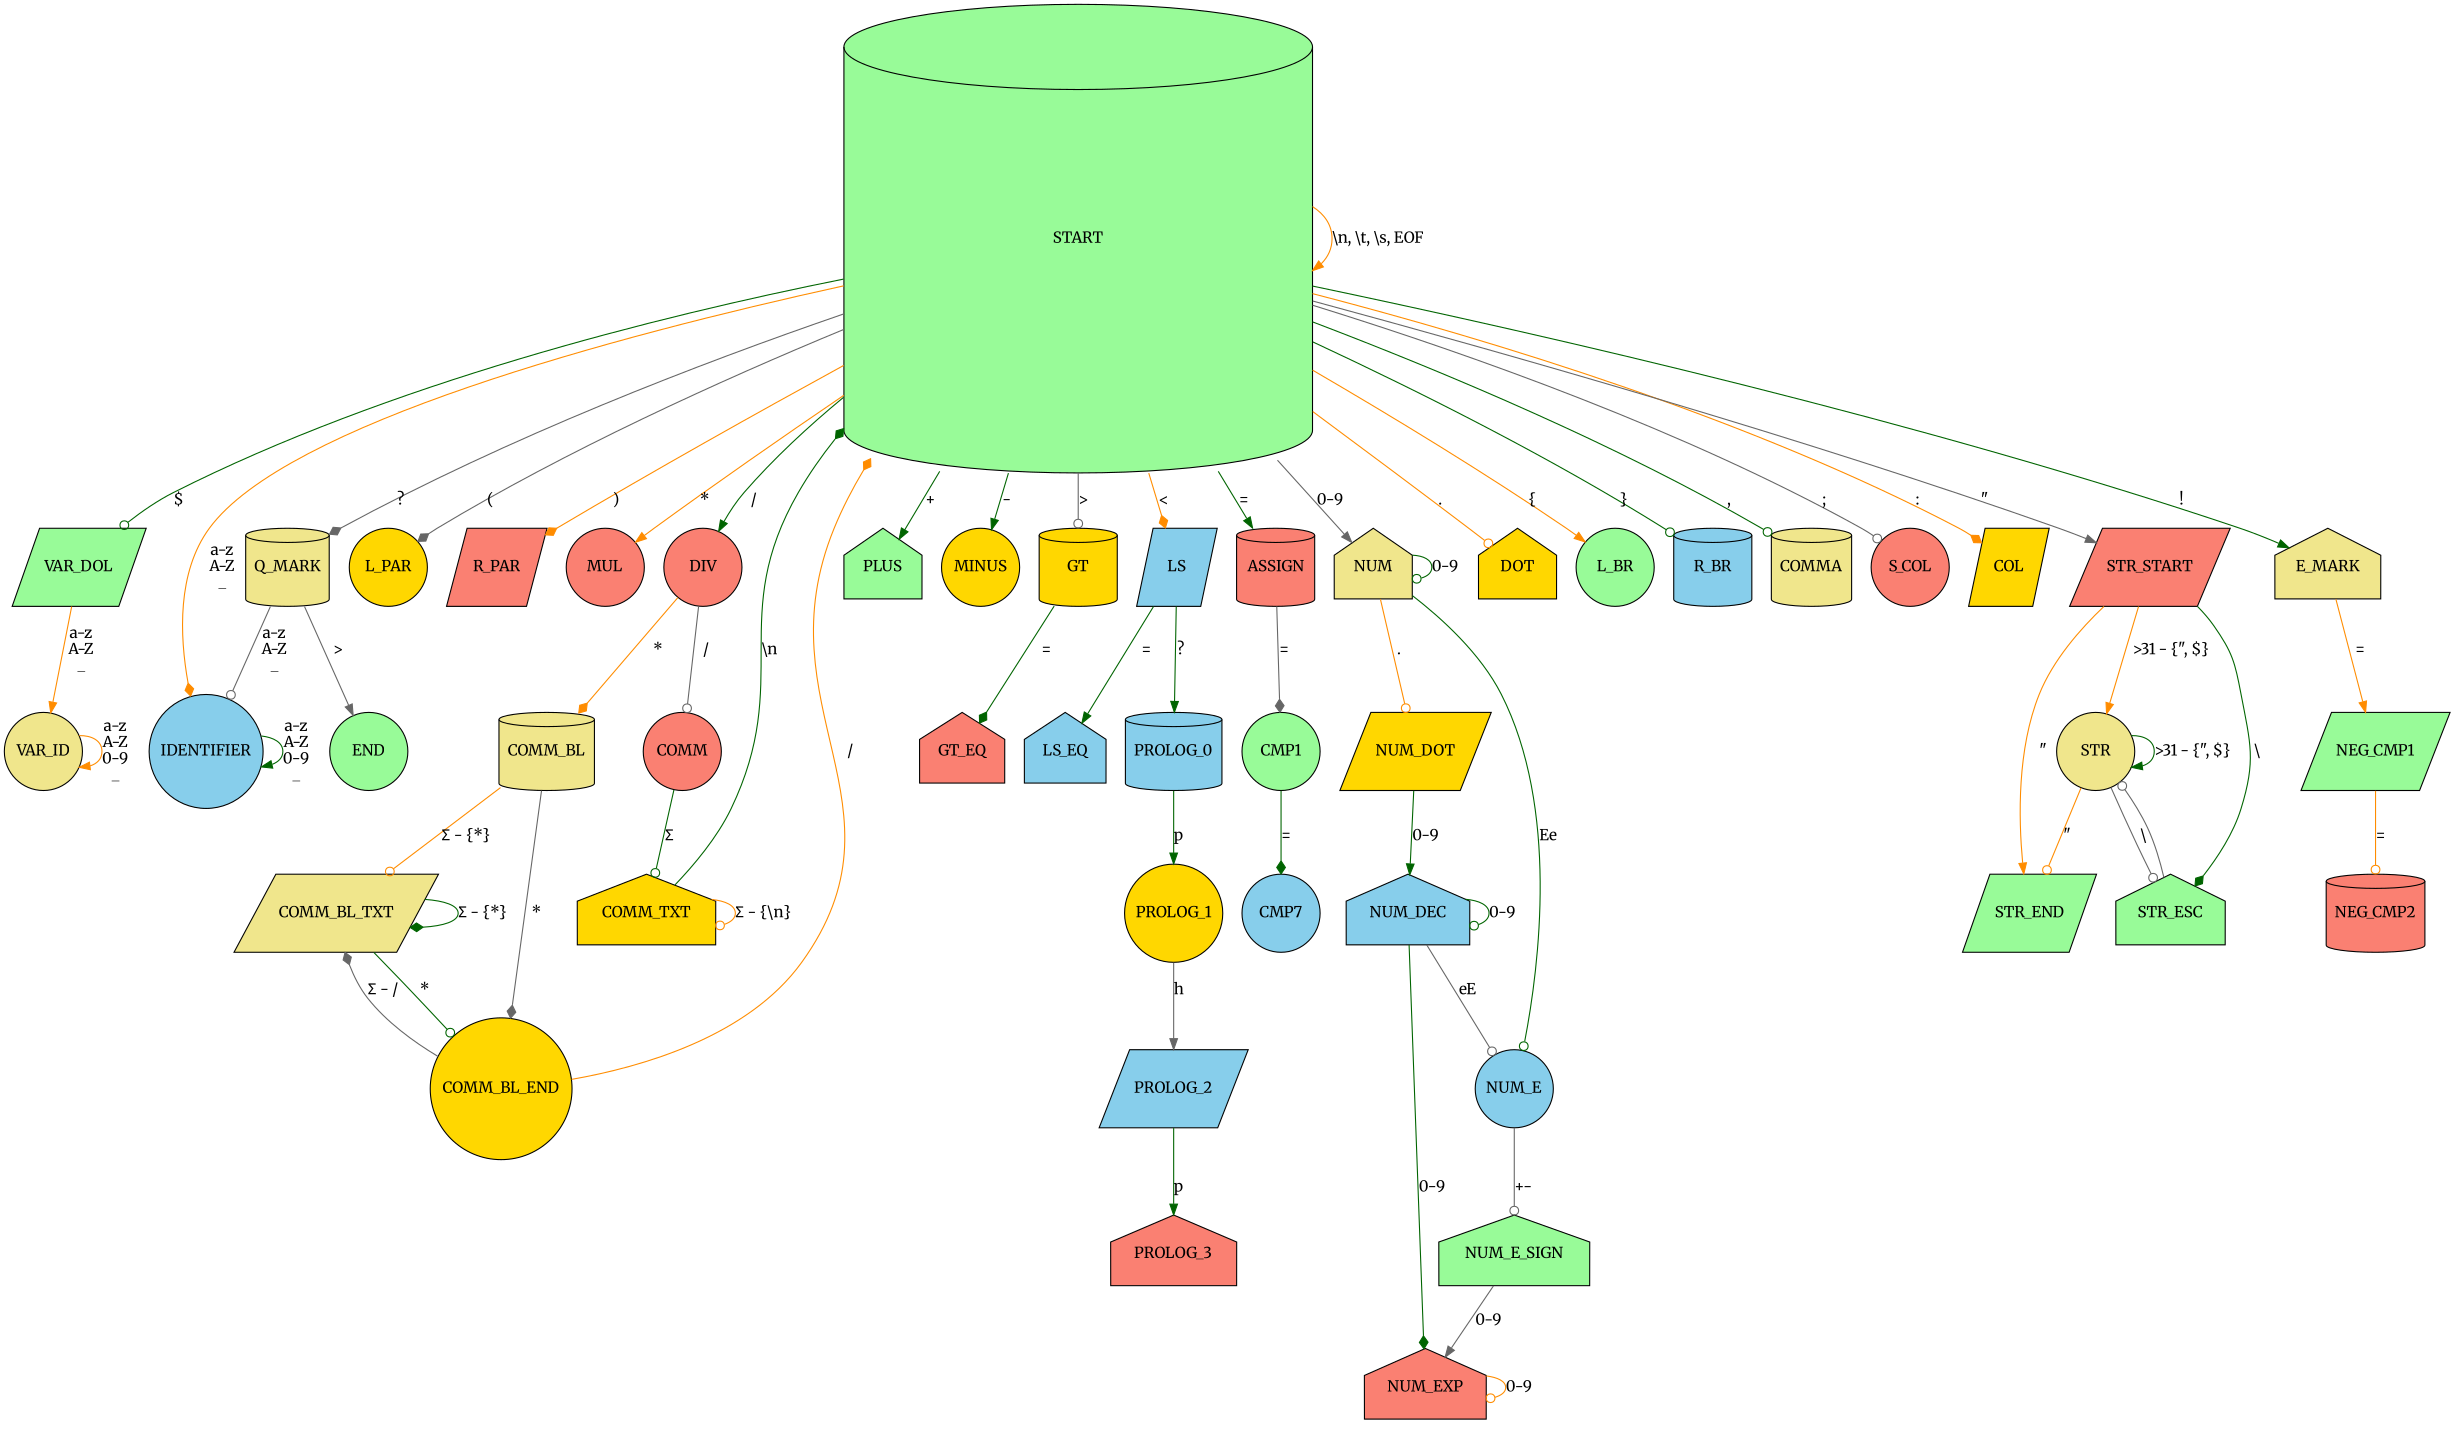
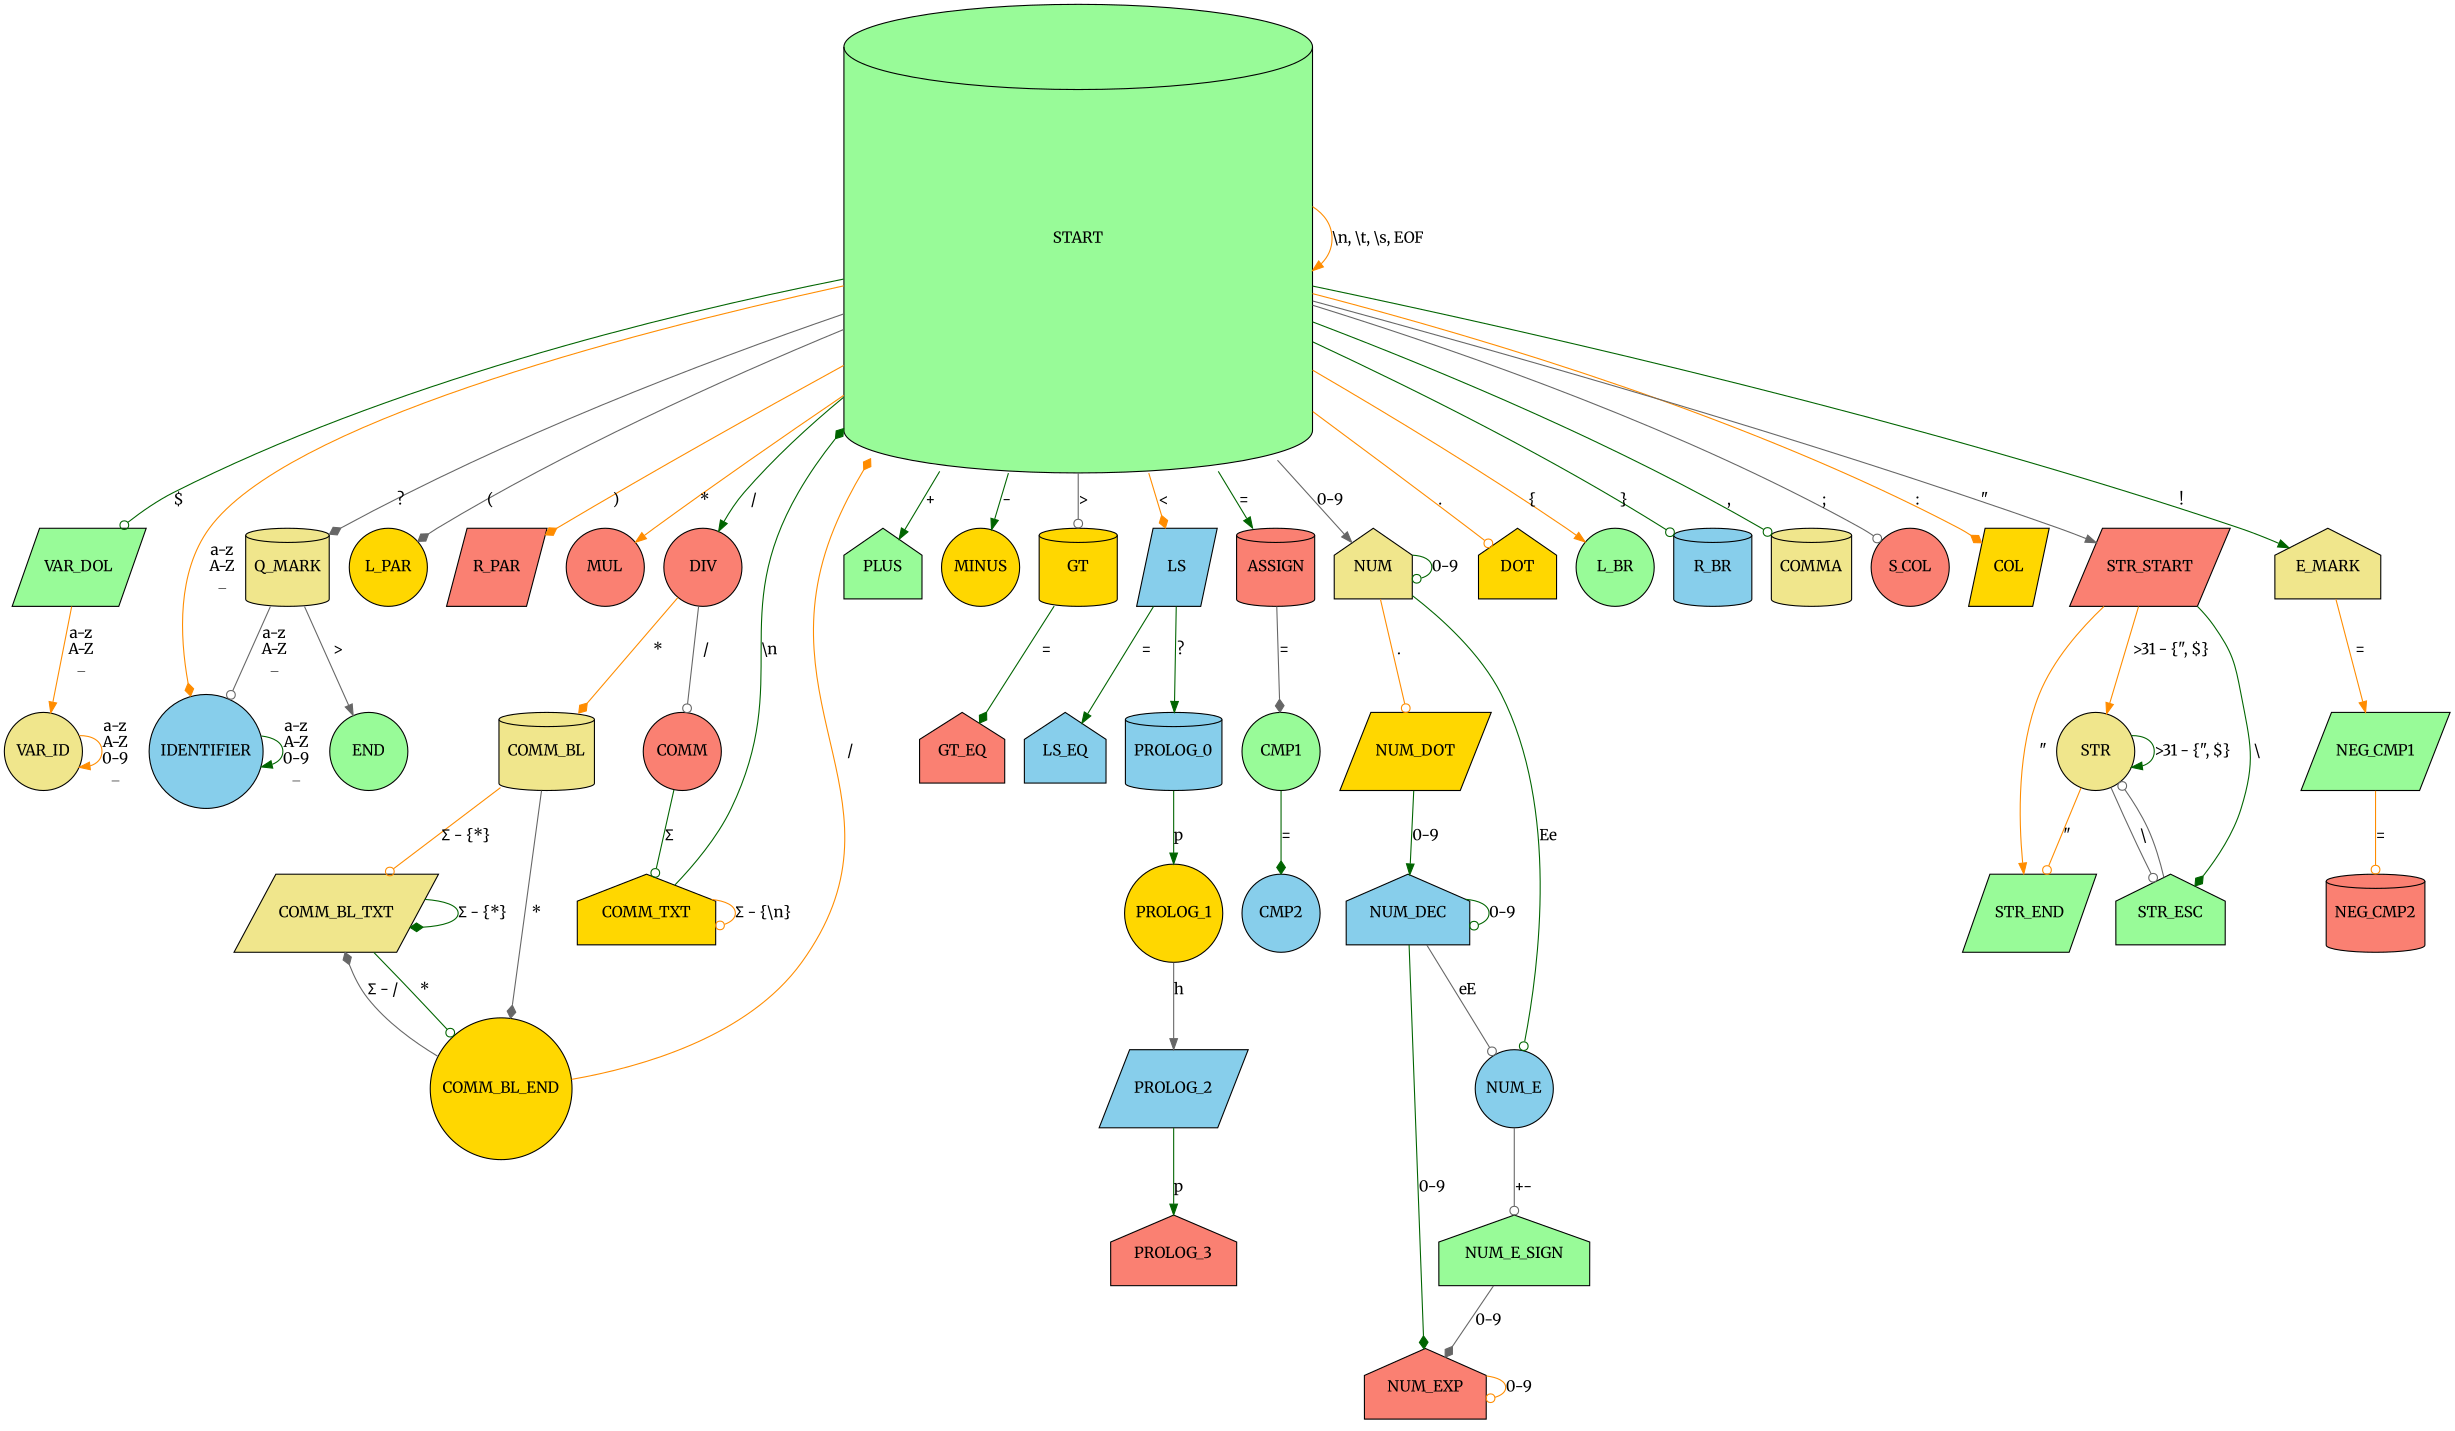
  digraph {
    fontname=Merriweather
    node [fillcolor=salmon fontname=Merriweather shape=circle style=filled]
    edge [arrowhead=normal color=darkgreen fontname=Merriweather]
    VAR_ID [fillcolor=khaki height=1 width=1]
    STR_END [fillcolor=palegreen height=1 shape=parallelogram width=1]
    IDENTIFIER [fillcolor=skyblue height=1 width=1]
    L_PAR [fillcolor=gold height=1 width=1]
    R_PAR [height=1 shape=parallelogram width=1]
    NUM_DEC [fillcolor=skyblue height=1 shape=house width=1]
    NUM_EXP [height=1 shape=house width=1]
    MUL [height=1 width=1]
    DIV [height=1 width=1]
    PLUS [fillcolor=palegreen height=1 shape=house width=1]
    MINUS [fillcolor=gold height=1 width=1]
    GT [fillcolor=gold height=1 shape=cylinder width=1]
    LS [fillcolor=skyblue height=1 shape=parallelogram width=1]
    GT_EQ [height=1 shape=house width=1]
    LS_EQ [fillcolor=skyblue height=1 shape=house width=1]
    ASSIGN [height=1 shape=cylinder width=1]
-   CMP2 [fillcolor=skyblue height=1 width=1 label=CMP7]
+   CMP2 [fillcolor=skyblue height=1 width=1]
    NEG_CMP2 [height=1 shape=cylinder width=1]
    NUM [fillcolor=khaki height=1 shape=house width=1]
    DOT [fillcolor=gold height=1 shape=house width=1]
    END [fillcolor=palegreen height=1 width=1]
    PROLOG_3 [height=1 shape=house width=1]
    L_BR [fillcolor=palegreen height=1 width=1]
    R_BR [fillcolor=skyblue height=1 shape=cylinder width=1]
    COMMA [fillcolor=khaki height=1 shape=cylinder width=1]
    S_COL [height=1 width=1]
    COL [fillcolor=gold height=1 shape=parallelogram width=1]
    START [fillcolor=palegreen height=6 shape=cylinder width=6]
    NUM_E [fillcolor=skyblue height=1 width=1]
    COMM [height=1 width=1]
    COMM_BL [fillcolor=khaki height=1 shape=cylinder width=1]
    PROLOG_0 [fillcolor=skyblue height=1 shape=cylinder width=1]
    CMP1 [fillcolor=palegreen height=1 width=1]
    NUM_DOT [fillcolor=gold height=1 shape=parallelogram width=1]
    Q_MARK [fillcolor=khaki height=1 shape=cylinder width=1]
    STR_START [height=1 shape=parallelogram width=1]
    VAR_DOL [fillcolor=palegreen height=1 shape=parallelogram width=1]
    E_MARK [fillcolor=khaki height=1 shape=house width=1]
    NUM_E_SIGN [fillcolor=palegreen height=1 shape=house width=1]
    COMM_TXT [fillcolor=gold height=1 shape=house width=1]
    COMM_BL_TXT [fillcolor=khaki height=1 shape=parallelogram width=1]
    COMM_BL_END [fillcolor=gold height=1 width=1]
    PROLOG_1 [fillcolor=gold height=1 width=1]
    STR [fillcolor=khaki height=1 width=1]
    STR_ESC [fillcolor=palegreen height=1 shape=house width=1]
    NEG_CMP1 [fillcolor=palegreen height=1 shape=parallelogram width=1]
    PROLOG_2 [fillcolor=skyblue height=1 shape=parallelogram width=1]
    subgraph sub_1 {
      VAR_ID
      STR_END
      IDENTIFIER
      L_PAR
      R_PAR
      NUM_DEC
      NUM_EXP
      MUL
      DIV
      PLUS
      MINUS
      GT
      LS
      GT_EQ
      LS_EQ
      ASSIGN
      CMP2
      NEG_CMP2
      NUM
      DOT
      END
      PROLOG_3
      L_BR
      R_BR
      COMMA
      S_COL
      COL
    }
    subgraph sub_2 {
      START
    }
    VAR_ID -> VAR_ID [color=darkorange label="a-z\nA-Z\n0-9\n_"]
    IDENTIFIER -> IDENTIFIER [label="a-z\nA-Z\n0-9\n_"]
    NUM_DEC -> NUM_DEC [arrowhead=odot label="0-9"]
    NUM_DEC -> NUM_EXP [arrowhead=diamond label="0-9"]
    NUM_DEC -> NUM_E [arrowhead=odot color=gray40 label=eE]
    NUM_EXP -> NUM_EXP [arrowhead=odot color=darkorange label="0-9"]
    DIV -> COMM [arrowhead=odot color=gray40 label="  /"]
    DIV -> COMM_BL [arrowhead=diamond color=darkorange label="*"]
    GT -> GT_EQ [arrowhead=diamond label="="]
    LS -> LS_EQ [label="="]
    LS -> PROLOG_0 [label="?"]
    ASSIGN -> CMP1 [arrowhead=diamond color=gray40 label="="]
    NUM -> NUM [arrowhead=odot label="0-9"]
    NUM -> NUM_E [arrowhead=odot label=Ee]
    NUM -> NUM_DOT [arrowhead=odot color=darkorange label="."]
    START -> IDENTIFIER [arrowhead=diamond color=darkorange label="a-z\nA-Z\n_"]
    START -> L_PAR [arrowhead=diamond color=gray40 label="("]
    START -> R_PAR [arrowhead=diamond color=darkorange label=")"]
    START -> MUL [color=darkorange label="*"]
    START -> DIV [label="  /"]
    START -> PLUS [label="+"]
    START -> MINUS [label="-"]
    START -> GT [arrowhead=odot color=gray40 label=">"]
    START -> LS [arrowhead=diamond color=darkorange label="<"]
    START -> ASSIGN [label="="]
    START -> NUM [color=gray40 label="0-9"]
    START -> DOT [arrowhead=odot color=darkorange label="."]
    START -> L_BR [color=darkorange label="{"]
    START -> R_BR [arrowhead=odot label="}"]
    START -> COMMA [arrowhead=odot label=","]
    START -> S_COL [arrowhead=odot color=gray40 label=";"]
    START -> COL [arrowhead=diamond color=darkorange label=":"]
    START -> START [color=darkorange label="\\n, \\t, \\s, EOF"]
    START -> Q_MARK [arrowhead=diamond color=gray40 label="?"]
    START -> STR_START [color=gray40 label="\""]
    START -> VAR_DOL [arrowhead=odot label="$"]
    START -> E_MARK [label="!"]
    NUM_E -> NUM_E_SIGN [arrowhead=odot color=gray40 label="+-"]
    COMM -> COMM_TXT [arrowhead=odot label="&#931;"]
    COMM_BL -> COMM_BL_TXT [arrowhead=odot color=darkorange label="&#931; - {*}"]
    COMM_BL -> COMM_BL_END [arrowhead=diamond color=gray40 label="*"]
    PROLOG_0 -> PROLOG_1 [label=p]
    CMP1 -> CMP2 [arrowhead=diamond label="="]
    NUM_DOT -> NUM_DEC [label="0-9"]
    Q_MARK -> IDENTIFIER [arrowhead=odot color=gray40 label="a-z\nA-Z\n_"]
    Q_MARK -> END [color=gray40 label=">"]
    STR_START -> STR_END [color=darkorange label="\""]
    STR_START -> STR [color=darkorange label=">31 - {\", $}"]
    STR_START -> STR_ESC [arrowhead=diamond label=" \\"]
    VAR_DOL -> VAR_ID [color=darkorange label="a-z\nA-Z\n_"]
    E_MARK -> NEG_CMP1 [color=darkorange label="="]
-   NUM_E_SIGN -> NUM_EXP [color=gray40 label="0-9"]
+   NUM_E_SIGN -> NUM_EXP [arrowhead=diamond color=gray40 label="0-9"]
    COMM_TXT -> START [arrowhead=diamond label="\\n"]
    COMM_TXT -> COMM_TXT [arrowhead=odot color=darkorange label="&#931; - {\\n}"]
    COMM_BL_TXT -> COMM_BL_TXT [arrowhead=diamond label="&#931; - {*}"]
    COMM_BL_TXT -> COMM_BL_END [arrowhead=odot label=" *"]
    COMM_BL_END -> START [arrowhead=diamond color=darkorange label=" /"]
    COMM_BL_END -> COMM_BL_TXT [arrowhead=diamond color=gray40 label="&#931; - /"]
    PROLOG_1 -> PROLOG_2 [color=gray40 label=h]
    STR -> STR_END [arrowhead=odot color=darkorange label="\""]
    STR -> STR [label=">31 - {\", $}"]
    STR -> STR_ESC [arrowhead=odot color=gray40 label=" \\"]
    STR_ESC -> STR [arrowhead=odot color=gray40]
    NEG_CMP1 -> NEG_CMP2 [arrowhead=odot color=darkorange label="="]
    PROLOG_2 -> PROLOG_3 [label=p]
  }
